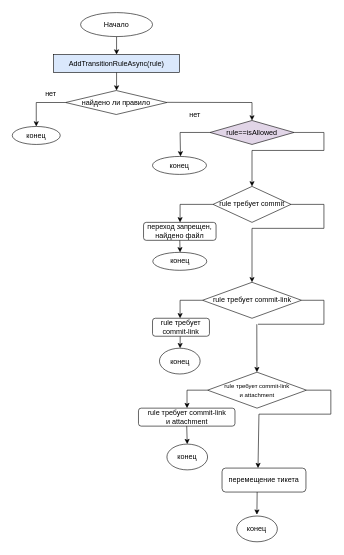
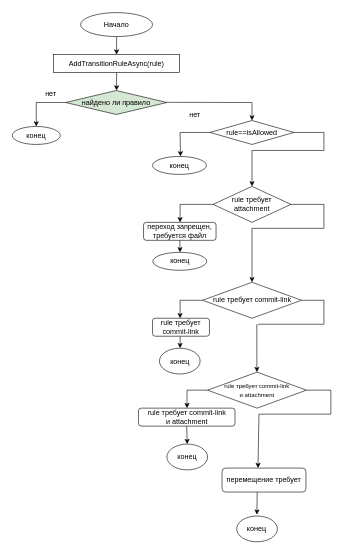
  <mxCell id="0" />
  <mxCell id="1" parent="0" />
  <mxCell id="2" value="Начало" style="ellipse;whiteSpace=wrap;html=1;" vertex="1" parent="1"><mxGeometry x="134" y="20" width="120" height="40" as="geometry" /></mxCell>
  <mxCell id="3" value="" style="endArrow=classic;html=1;rounded=0;exitX=0.5;exitY=1;exitDx=0;exitDy=0;" edge="1" parent="1" source="2"><mxGeometry width="50" height="50" relative="1" as="geometry"><mxPoint x="250" y="130" as="sourcePoint" /><mxPoint x="194" y="90" as="targetPoint" /></mxGeometry></mxCell>
- <mxCell id="4" value="AddTransitionRuleAsync(rule)" style="rounded=0;whiteSpace=wrap;html=1;fillColor=#dae8fc;" vertex="1" parent="1"><mxGeometry x="89" y="90" width="210" height="30" as="geometry" /></mxCell>
+ <mxCell id="4" value="AddTransitionRuleAsync(rule)" style="rounded=0;whiteSpace=wrap;html=1;" vertex="1" parent="1"><mxGeometry x="89" y="90" width="210" height="30" as="geometry" /></mxCell>
  <mxCell id="5" value="" style="endArrow=classic;html=1;rounded=0;exitX=0.5;exitY=1;exitDx=0;exitDy=0;" edge="1" parent="1" source="4"><mxGeometry width="50" height="50" relative="1" as="geometry"><mxPoint x="190" y="190" as="sourcePoint" /><mxPoint x="194" y="150" as="targetPoint" /></mxGeometry></mxCell>
- <mxCell id="6" value="найдено ли правило" style="rhombus;whiteSpace=wrap;html=1;" vertex="1" parent="1"><mxGeometry x="109" y="150" width="169" height="40" as="geometry" /></mxCell>
+ <mxCell id="6" value="найдено ли правило" style="rhombus;whiteSpace=wrap;html=1;fillColor=#d5e8d4;" vertex="1" parent="1"><mxGeometry x="109" y="150" width="169" height="40" as="geometry" /></mxCell>
  <mxCell id="7" value="" style="endArrow=classic;html=1;rounded=0;exitX=0;exitY=0.5;exitDx=0;exitDy=0;" edge="1" parent="1"><mxGeometry width="50" height="50" relative="1" as="geometry"><mxPoint x="60" y="170" as="sourcePoint" /><mxPoint x="60" y="210" as="targetPoint" /></mxGeometry></mxCell>
  <mxCell id="8" value="" style="endArrow=none;html=1;rounded=0;entryX=0;entryY=0.5;entryDx=0;entryDy=0;" edge="1" parent="1" target="6"><mxGeometry width="50" height="50" relative="1" as="geometry"><mxPoint x="60" y="170" as="sourcePoint" /><mxPoint x="110" y="130" as="targetPoint" /></mxGeometry></mxCell>
  <mxCell id="9" value="нет" style="text;html=1;align=center;verticalAlign=middle;whiteSpace=wrap;rounded=0;" vertex="1" parent="1"><mxGeometry x="69" y="150" width="31" height="10" as="geometry" /></mxCell>
  <mxCell id="10" value="конец" style="ellipse;whiteSpace=wrap;html=1;" vertex="1" parent="1"><mxGeometry x="20" y="210" width="80" height="30" as="geometry" /></mxCell>
  <mxCell id="11" value="" style="endArrow=none;html=1;rounded=0;" edge="1" parent="1"><mxGeometry width="50" height="50" relative="1" as="geometry"><mxPoint x="278" y="169.72" as="sourcePoint" /><mxPoint x="420" y="170" as="targetPoint" /></mxGeometry></mxCell>
  <mxCell id="12" value="" style="endArrow=classic;html=1;rounded=0;entryX=0.5;entryY=0;entryDx=0;entryDy=0;" edge="1" parent="1" target="13"><mxGeometry width="50" height="50" relative="1" as="geometry"><mxPoint x="420" y="170" as="sourcePoint" /><mxPoint x="420" y="190" as="targetPoint" /></mxGeometry></mxCell>
- <mxCell id="13" value="rule==isAllowed" style="rhombus;whiteSpace=wrap;html=1;fillColor=#e1d5e7;" vertex="1" parent="1"><mxGeometry x="350" y="200" width="140" height="40" as="geometry" /></mxCell>
+ <mxCell id="13" value="rule==isAllowed" style="rhombus;whiteSpace=wrap;html=1;" vertex="1" parent="1"><mxGeometry x="350" y="200" width="140" height="40" as="geometry" /></mxCell>
  <mxCell id="14" value="" style="endArrow=none;html=1;rounded=0;entryX=0;entryY=0.5;entryDx=0;entryDy=0;" edge="1" parent="1" target="13"><mxGeometry width="50" height="50" relative="1" as="geometry"><mxPoint x="300" y="220" as="sourcePoint" /><mxPoint x="330" y="200" as="targetPoint" /></mxGeometry></mxCell>
  <mxCell id="15" value="нет" style="text;html=1;align=center;verticalAlign=middle;whiteSpace=wrap;rounded=0;" vertex="1" parent="1"><mxGeometry x="310" y="180" width="30" height="20" as="geometry" /></mxCell>
  <mxCell id="16" value="конец" style="ellipse;whiteSpace=wrap;html=1;" vertex="1" parent="1"><mxGeometry x="254" y="260" width="90" height="30" as="geometry" /></mxCell>
  <mxCell id="17" value="" style="endArrow=none;html=1;rounded=0;exitX=1;exitY=0.5;exitDx=0;exitDy=0;strokeColor=#0D0D0D;" edge="1" parent="1" source="13"><mxGeometry width="50" height="50" relative="1" as="geometry"><mxPoint x="480" y="180" as="sourcePoint" /><mxPoint x="540" y="220" as="targetPoint" /></mxGeometry></mxCell>
  <mxCell id="18" value="" style="endArrow=classic;html=1;rounded=0;" edge="1" parent="1"><mxGeometry width="50" height="50" relative="1" as="geometry"><mxPoint x="420" y="250" as="sourcePoint" /><mxPoint x="420" y="310" as="targetPoint" /></mxGeometry></mxCell>
  <mxCell id="19" value="" style="endArrow=classic;html=1;rounded=0;entryX=0.519;entryY=-0.001;entryDx=0;entryDy=0;entryPerimeter=0;" edge="1" parent="1" target="16"><mxGeometry width="50" height="50" relative="1" as="geometry"><mxPoint x="300" y="220" as="sourcePoint" /><mxPoint x="304" y="190" as="targetPoint" /></mxGeometry></mxCell>
  <mxCell id="20" value="" style="endArrow=none;html=1;rounded=0;" edge="1" parent="1"><mxGeometry width="50" height="50" relative="1" as="geometry"><mxPoint x="540" y="250" as="sourcePoint" /><mxPoint x="540" y="220" as="targetPoint" /></mxGeometry></mxCell>
  <mxCell id="21" value="" style="endArrow=none;html=1;rounded=0;" edge="1" parent="1"><mxGeometry width="50" height="50" relative="1" as="geometry"><mxPoint x="420" y="250" as="sourcePoint" /><mxPoint x="540" y="250" as="targetPoint" /></mxGeometry></mxCell>
- <mxCell id="22" value="rule требует commit" style="rhombus;whiteSpace=wrap;html=1;" vertex="1" parent="1"><mxGeometry x="355" y="310" width="130" height="60" as="geometry" /></mxCell>
+ <mxCell id="22" value="rule требует attachment" style="rhombus;whiteSpace=wrap;html=1;" vertex="1" parent="1"><mxGeometry x="355" y="310" width="130" height="60" as="geometry" /></mxCell>
  <mxCell id="23" value="" style="endArrow=classic;html=1;rounded=0;" edge="1" parent="1"><mxGeometry width="50" height="50" relative="1" as="geometry"><mxPoint x="300" y="340" as="sourcePoint" /><mxPoint x="300" y="370" as="targetPoint" /></mxGeometry></mxCell>
  <mxCell id="24" value="" style="endArrow=none;html=1;rounded=0;entryX=0;entryY=0.5;entryDx=0;entryDy=0;" edge="1" parent="1" target="22"><mxGeometry width="50" height="50" relative="1" as="geometry"><mxPoint x="300" y="340" as="sourcePoint" /><mxPoint x="350" y="330" as="targetPoint" /></mxGeometry></mxCell>
- <mxCell id="25" value="переход запрещен, найдено файл" style="rounded=1;whiteSpace=wrap;html=1;" vertex="1" parent="1"><mxGeometry x="239" y="370" width="121" height="30" as="geometry" /></mxCell>
+ <mxCell id="25" value="переход запрещен, требуется файл" style="rounded=1;whiteSpace=wrap;html=1;" vertex="1" parent="1"><mxGeometry x="239" y="370" width="121" height="30" as="geometry" /></mxCell>
  <mxCell id="26" value="" style="endArrow=classic;html=1;rounded=0;exitX=0.5;exitY=1;exitDx=0;exitDy=0;" edge="1" parent="1" source="25"><mxGeometry width="50" height="50" relative="1" as="geometry"><mxPoint x="300" y="450" as="sourcePoint" /><mxPoint x="300" y="420" as="targetPoint" /></mxGeometry></mxCell>
  <mxCell id="27" value="конец" style="ellipse;whiteSpace=wrap;html=1;" vertex="1" parent="1"><mxGeometry x="254.5" y="420" width="90" height="30" as="geometry" /></mxCell>
  <mxCell id="28" value="" style="endArrow=none;html=1;rounded=0;exitX=1;exitY=0.5;exitDx=0;exitDy=0;" edge="1" parent="1" source="22"><mxGeometry width="50" height="50" relative="1" as="geometry"><mxPoint x="490" y="350" as="sourcePoint" /><mxPoint x="540" y="340" as="targetPoint" /></mxGeometry></mxCell>
  <mxCell id="29" value="" style="endArrow=none;html=1;rounded=0;" edge="1" parent="1"><mxGeometry width="50" height="50" relative="1" as="geometry"><mxPoint x="540" y="380" as="sourcePoint" /><mxPoint x="540" y="340" as="targetPoint" /></mxGeometry></mxCell>
  <mxCell id="30" value="" style="endArrow=none;html=1;rounded=0;" edge="1" parent="1"><mxGeometry width="50" height="50" relative="1" as="geometry"><mxPoint x="420" y="380" as="sourcePoint" /><mxPoint x="540" y="380" as="targetPoint" /></mxGeometry></mxCell>
  <mxCell id="31" value="" style="endArrow=classic;html=1;rounded=0;" edge="1" parent="1"><mxGeometry width="50" height="50" relative="1" as="geometry"><mxPoint x="420" y="380" as="sourcePoint" /><mxPoint x="420" y="470" as="targetPoint" /></mxGeometry></mxCell>
  <mxCell id="32" value="rule требует commit-link" style="rhombus;whiteSpace=wrap;html=1;" vertex="1" parent="1"><mxGeometry x="337.5" y="470" width="165" height="60" as="geometry" /></mxCell>
  <mxCell id="33" value="" style="endArrow=none;html=1;rounded=0;entryX=0;entryY=0.5;entryDx=0;entryDy=0;" edge="1" parent="1" target="32"><mxGeometry width="50" height="50" relative="1" as="geometry"><mxPoint x="300" y="500" as="sourcePoint" /><mxPoint x="320" y="490" as="targetPoint" /></mxGeometry></mxCell>
  <mxCell id="34" value="" style="endArrow=classic;html=1;rounded=0;" edge="1" parent="1"><mxGeometry width="50" height="50" relative="1" as="geometry"><mxPoint x="300" y="500" as="sourcePoint" /><mxPoint x="300" y="530" as="targetPoint" /></mxGeometry></mxCell>
  <mxCell id="35" value="rule требует commit-link" style="rounded=1;whiteSpace=wrap;html=1;" vertex="1" parent="1"><mxGeometry x="254" y="530" width="95" height="30" as="geometry" /></mxCell>
  <mxCell id="36" value="конец" style="ellipse;whiteSpace=wrap;html=1;" vertex="1" parent="1"><mxGeometry x="265.57" y="580" width="67.87" height="43" as="geometry" /></mxCell>
  <mxCell id="37" value="" style="endArrow=classic;html=1;rounded=0;exitX=0.486;exitY=1.011;exitDx=0;exitDy=0;exitPerimeter=0;" edge="1" parent="1" source="35"><mxGeometry width="50" height="50" relative="1" as="geometry"><mxPoint x="250" y="590" as="sourcePoint" /><mxPoint x="300" y="580" as="targetPoint" /></mxGeometry></mxCell>
  <mxCell id="38" value="" style="endArrow=none;html=1;rounded=0;exitX=1;exitY=0.5;exitDx=0;exitDy=0;" edge="1" parent="1" source="32"><mxGeometry width="50" height="50" relative="1" as="geometry"><mxPoint x="510" y="520" as="sourcePoint" /><mxPoint x="540" y="500" as="targetPoint" /></mxGeometry></mxCell>
  <mxCell id="39" value="" style="endArrow=none;html=1;rounded=0;" edge="1" parent="1"><mxGeometry width="50" height="50" relative="1" as="geometry"><mxPoint x="540" y="540" as="sourcePoint" /><mxPoint x="540" y="500" as="targetPoint" /></mxGeometry></mxCell>
  <mxCell id="40" value="" style="endArrow=none;html=1;rounded=0;" edge="1" parent="1"><mxGeometry width="50" height="50" relative="1" as="geometry"><mxPoint x="430" y="540" as="sourcePoint" /><mxPoint x="540" y="540" as="targetPoint" /></mxGeometry></mxCell>
  <mxCell id="41" value="" style="endArrow=classic;html=1;rounded=0;" edge="1" parent="1"><mxGeometry width="50" height="50" relative="1" as="geometry"><mxPoint x="428" y="540" as="sourcePoint" /><mxPoint x="428.17" y="620" as="targetPoint" /></mxGeometry></mxCell>
  <mxCell id="42" value="&lt;font style=&quot;font-size: 10px;&quot;&gt;rule требует commit-link&lt;/font&gt;&lt;div&gt;&lt;font style=&quot;font-size: 10px;&quot;&gt;и attachment&lt;/font&gt;&lt;/div&gt;" style="rhombus;whiteSpace=wrap;html=1;" vertex="1" parent="1"><mxGeometry x="345.87" y="620" width="165" height="60" as="geometry" /></mxCell>
  <mxCell id="43" value="" style="endArrow=none;html=1;rounded=0;entryX=0;entryY=0.5;entryDx=0;entryDy=0;" edge="1" parent="1" target="42"><mxGeometry width="50" height="50" relative="1" as="geometry"><mxPoint x="311.57" y="650" as="sourcePoint" /><mxPoint x="331.57" y="640" as="targetPoint" /></mxGeometry></mxCell>
  <mxCell id="44" value="" style="endArrow=classic;html=1;rounded=0;" edge="1" parent="1"><mxGeometry width="50" height="50" relative="1" as="geometry"><mxPoint x="311.57" y="650" as="sourcePoint" /><mxPoint x="311.57" y="680" as="targetPoint" /></mxGeometry></mxCell>
  <mxCell id="45" value="rule требует commit-link и&amp;nbsp;&lt;font style=&quot;font-size: 12px;&quot;&gt;attachment&lt;/font&gt;" style="rounded=1;whiteSpace=wrap;html=1;" vertex="1" parent="1"><mxGeometry x="230.57" y="680" width="161" height="30" as="geometry" /></mxCell>
  <mxCell id="46" value="конец" style="ellipse;whiteSpace=wrap;html=1;" vertex="1" parent="1"><mxGeometry x="278" y="740" width="67.87" height="43" as="geometry" /></mxCell>
  <mxCell id="47" value="" style="endArrow=none;html=1;rounded=0;exitX=1;exitY=0.5;exitDx=0;exitDy=0;" edge="1" parent="1" source="42"><mxGeometry width="50" height="50" relative="1" as="geometry"><mxPoint x="521.57" y="670" as="sourcePoint" /><mxPoint x="551.57" y="650" as="targetPoint" /></mxGeometry></mxCell>
  <mxCell id="48" value="" style="endArrow=none;html=1;rounded=0;" edge="1" parent="1"><mxGeometry width="50" height="50" relative="1" as="geometry"><mxPoint x="551.57" y="690" as="sourcePoint" /><mxPoint x="551.57" y="650" as="targetPoint" /></mxGeometry></mxCell>
  <mxCell id="49" value="" style="endArrow=none;html=1;rounded=0;" edge="1" parent="1"><mxGeometry width="50" height="50" relative="1" as="geometry"><mxPoint x="431.57" y="690" as="sourcePoint" /><mxPoint x="551.57" y="690" as="targetPoint" /></mxGeometry></mxCell>
  <mxCell id="50" value="" style="endArrow=classic;html=1;rounded=0;" edge="1" parent="1"><mxGeometry width="50" height="50" relative="1" as="geometry"><mxPoint x="431.57" y="690" as="sourcePoint" /><mxPoint x="430" y="780" as="targetPoint" /></mxGeometry></mxCell>
  <mxCell id="51" value="" style="endArrow=classic;html=1;rounded=0;exitX=0.5;exitY=1;exitDx=0;exitDy=0;entryX=0.5;entryY=0;entryDx=0;entryDy=0;" edge="1" parent="1" source="45" target="46"><mxGeometry width="50" height="50" relative="1" as="geometry"><mxPoint x="320" y="760" as="sourcePoint" /><mxPoint x="370" y="710" as="targetPoint" /></mxGeometry></mxCell>
- <mxCell id="52" value="перемещение тикета" style="rounded=1;whiteSpace=wrap;html=1;" vertex="1" parent="1"><mxGeometry x="370" y="780" width="140" height="40" as="geometry" /></mxCell>
+ <mxCell id="52" value="перемещение требует" style="rounded=1;whiteSpace=wrap;html=1;" vertex="1" parent="1"><mxGeometry x="370" y="780" width="140" height="40" as="geometry" /></mxCell>
  <mxCell id="53" value="" style="endArrow=classic;html=1;rounded=0;exitX=0.403;exitY=1.056;exitDx=0;exitDy=0;exitPerimeter=0;" edge="1" parent="1"><mxGeometry width="50" height="50" relative="1" as="geometry"><mxPoint x="428.58" y="820" as="sourcePoint" /><mxPoint x="428.16" y="857.76" as="targetPoint" /></mxGeometry></mxCell>
  <mxCell id="54" value="конец" style="ellipse;whiteSpace=wrap;html=1;" vertex="1" parent="1"><mxGeometry x="394.44" y="860" width="67.87" height="43" as="geometry" /></mxCell>
